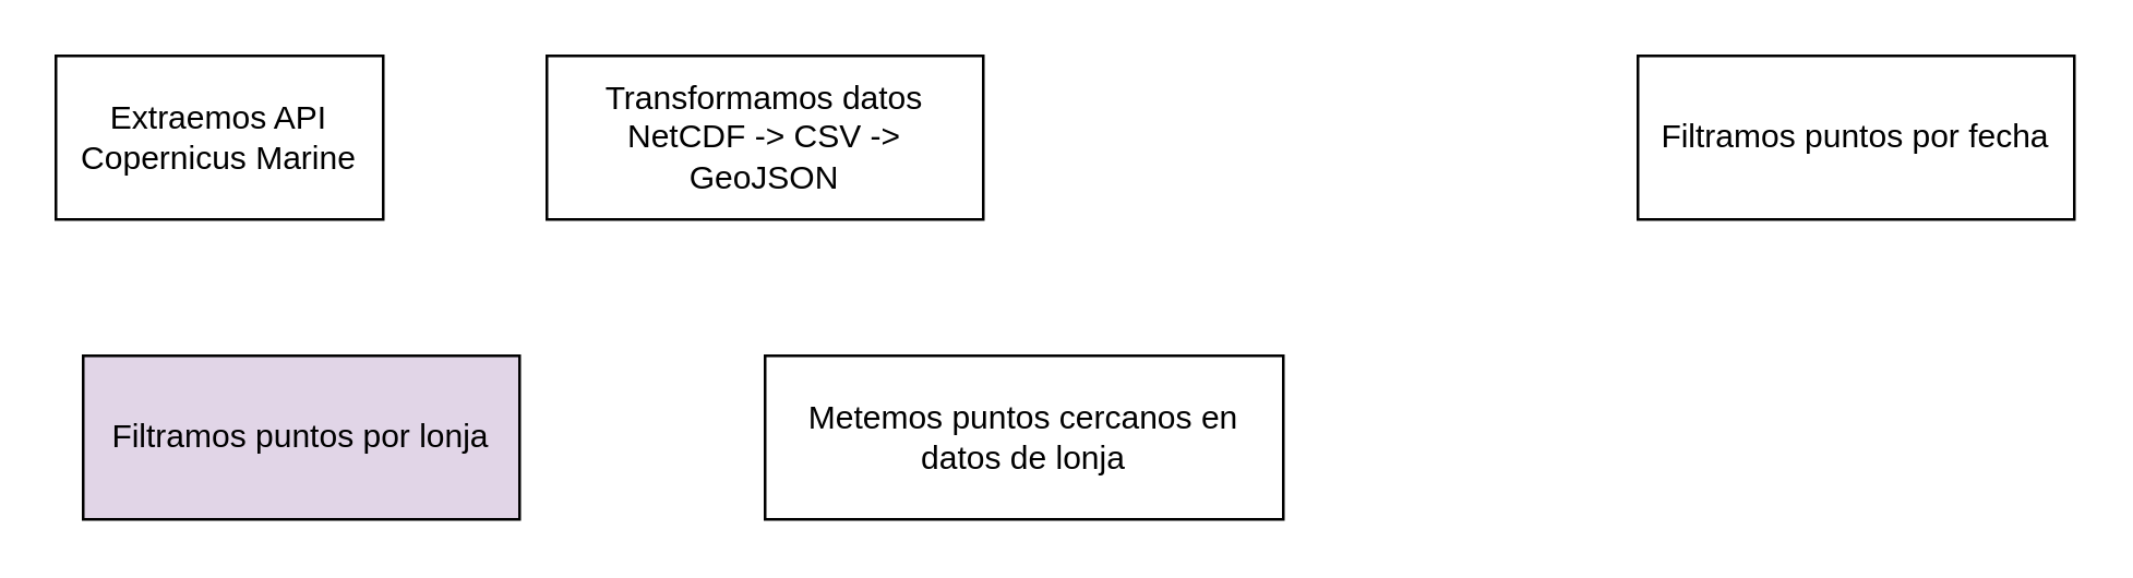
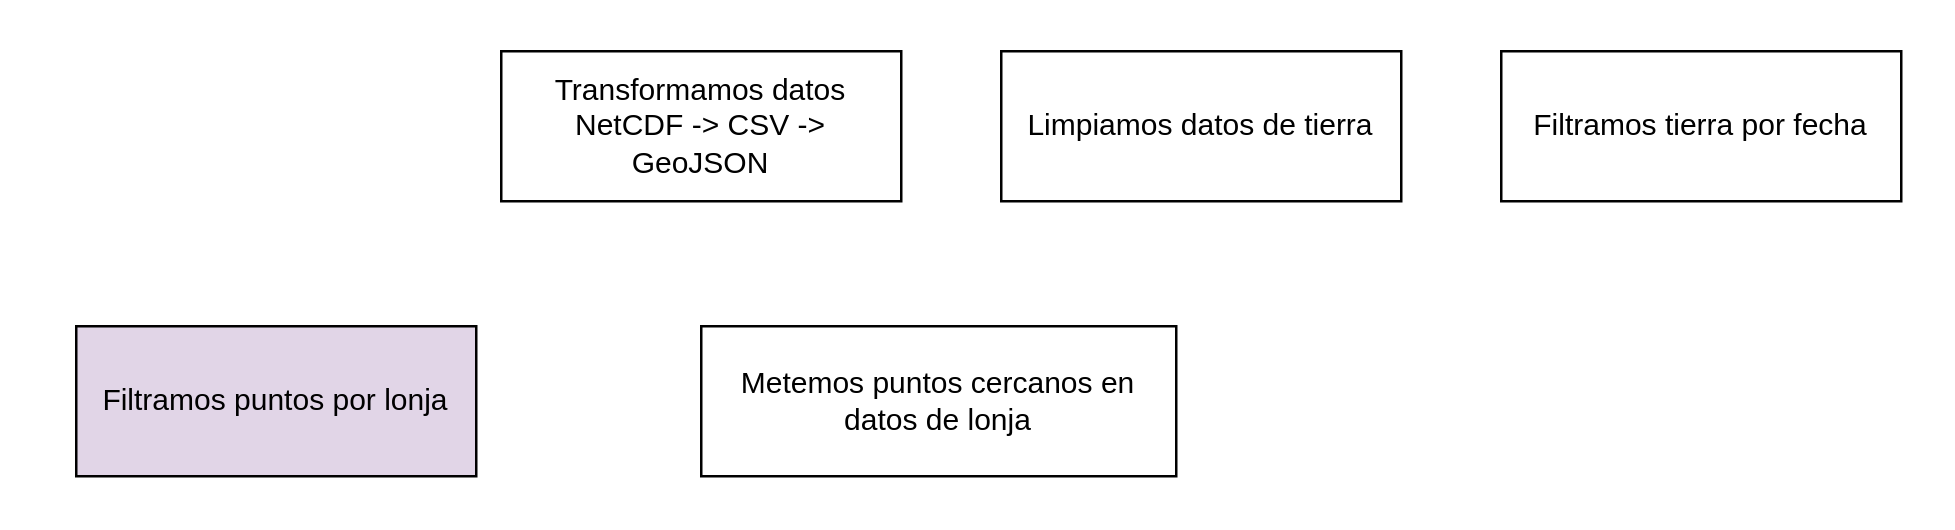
  <mxCell id="0" />
  <mxCell id="1" parent="0" />
- <mxCell id="2" value="Extraemos API&lt;br&gt;Copernicus Marine" style="rounded=0;whiteSpace=wrap;html=1;" vertex="1" parent="1"><mxGeometry x="20" y="20" width="120" height="60" as="geometry" /></mxCell>
  <mxCell id="3" value="&lt;div&gt;Transformamos datos&lt;/div&gt;&lt;div&gt;NetCDF -&amp;gt; CSV -&amp;gt; GeoJSON&lt;br&gt;&lt;/div&gt;" style="rounded=0;whiteSpace=wrap;html=1;" vertex="1" parent="1"><mxGeometry x="200" y="20" width="160" height="60" as="geometry" /></mxCell>
- <mxCell id="5" value="Filtramos puntos por fecha" style="rounded=0;whiteSpace=wrap;html=1;" vertex="1" parent="1"><mxGeometry x="600" y="20" width="160" height="60" as="geometry" /></mxCell>
+ <mxCell id="4" value="Limpiamos datos de tierra" style="rounded=0;whiteSpace=wrap;html=1;" vertex="1" parent="1"><mxGeometry x="400" y="20" width="160" height="60" as="geometry" /></mxCell>
+ <mxCell id="5" value="Filtramos tierra por fecha" style="rounded=0;whiteSpace=wrap;html=1;" vertex="1" parent="1"><mxGeometry x="600" y="20" width="160" height="60" as="geometry" /></mxCell>
  <mxCell id="6" value="Filtramos puntos por lonja" style="rounded=0;whiteSpace=wrap;html=1;fillColor=#e1d5e7;" vertex="1" parent="1"><mxGeometry x="30" y="130" width="160" height="60" as="geometry" /></mxCell>
  <mxCell id="7" value="Metemos puntos cercanos en datos de lonja" style="rounded=0;whiteSpace=wrap;html=1;" vertex="1" parent="1"><mxGeometry x="280" y="130" width="190" height="60" as="geometry" /></mxCell>
